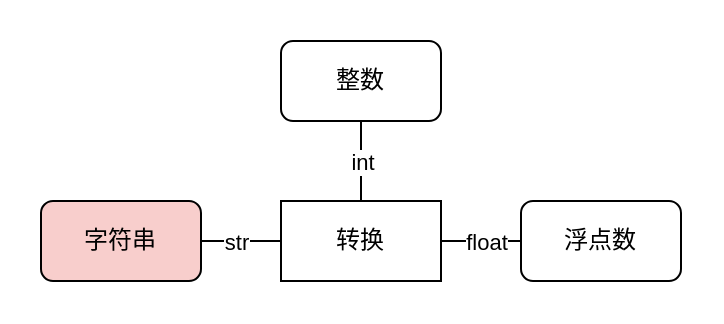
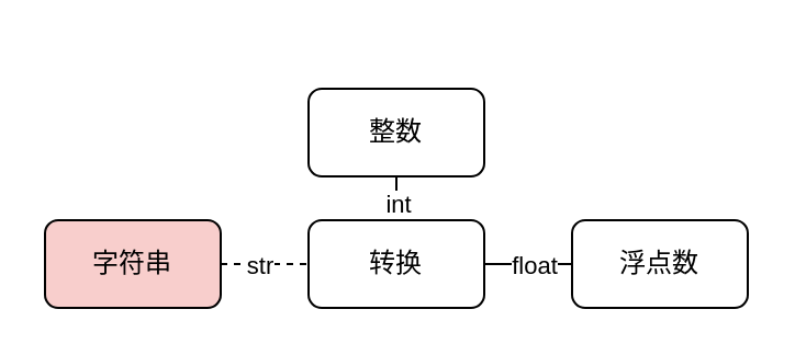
  <mxCell id="0" />
  <mxCell id="1" parent="0" />
  <mxCell id="2" style="edgeStyle=orthogonalEdgeStyle;rounded=0;orthogonalLoop=1;jettySize=auto;html=1;exitX=0.5;exitY=1;exitDx=0;exitDy=0;entryX=0.5;entryY=0;entryDx=0;entryDy=0;endArrow=none;endFill=0;" edge="1" parent="1" source="4" target="7"><mxGeometry relative="1" as="geometry" /></mxCell>
  <mxCell id="3" value="int" style="edgeLabel;html=1;align=center;verticalAlign=middle;resizable=0;points=[];" vertex="1" connectable="0" parent="2"><mxGeometry x="-0.2" relative="1" as="geometry"><mxPoint y="4" as="offset" /></mxGeometry></mxCell>
- <mxCell id="4" value="整数" style="rounded=1;whiteSpace=wrap;html=1;" vertex="1" parent="1"><mxGeometry x="140" y="20" width="80" height="40" as="geometry" /></mxCell>
+ <mxCell id="4" value="整数" style="rounded=1;whiteSpace=wrap;html=1;" vertex="1" parent="1"><mxGeometry x="140" y="40" width="80" height="40" as="geometry" /></mxCell>
  <mxCell id="5" style="edgeStyle=orthogonalEdgeStyle;rounded=0;orthogonalLoop=1;jettySize=auto;html=1;exitX=1;exitY=0.5;exitDx=0;exitDy=0;entryX=0;entryY=0.5;entryDx=0;entryDy=0;endArrow=none;endFill=0;" edge="1" parent="1" source="7" target="8"><mxGeometry relative="1" as="geometry" /></mxCell>
  <mxCell id="6" value="float" style="edgeLabel;html=1;align=center;verticalAlign=middle;resizable=0;points=[];" vertex="1" connectable="0" parent="5"><mxGeometry x="-0.159" y="-1" relative="1" as="geometry"><mxPoint x="5" y="-1" as="offset" /></mxGeometry></mxCell>
- <mxCell id="7" value="转换" style="whiteSpace=wrap;html=1;rounded=0;" vertex="1" parent="1"><mxGeometry x="140" y="100" width="80" height="40" as="geometry" /></mxCell>
+ <mxCell id="7" value="转换" style="rounded=1;whiteSpace=wrap;html=1;" vertex="1" parent="1"><mxGeometry x="140" y="100" width="80" height="40" as="geometry" /></mxCell>
  <mxCell id="8" value="浮点数" style="rounded=1;whiteSpace=wrap;html=1;" vertex="1" parent="1"><mxGeometry x="260" y="100" width="80" height="40" as="geometry" /></mxCell>
- <mxCell id="9" style="edgeStyle=orthogonalEdgeStyle;rounded=0;orthogonalLoop=1;jettySize=auto;html=1;exitX=1;exitY=0.5;exitDx=0;exitDy=0;entryX=0;entryY=0.5;entryDx=0;entryDy=0;endArrow=none;endFill=0;" edge="1" parent="1" source="11" target="7"><mxGeometry relative="1" as="geometry"><Array as="points"><mxPoint x="130" y="120" /><mxPoint x="130" y="120" /></Array></mxGeometry></mxCell>
+ <mxCell id="9" style="edgeStyle=orthogonalEdgeStyle;rounded=0;orthogonalLoop=1;jettySize=auto;html=1;exitX=1;exitY=0.5;exitDx=0;exitDy=0;entryX=0;entryY=0.5;entryDx=0;entryDy=0;endArrow=none;endFill=0;dashed=1;" edge="1" parent="1" source="11" target="7"><mxGeometry relative="1" as="geometry"><Array as="points"><mxPoint x="130" y="120" /><mxPoint x="130" y="120" /></Array></mxGeometry></mxCell>
  <mxCell id="10" value="str" style="edgeLabel;html=1;align=center;verticalAlign=middle;resizable=0;points=[];" vertex="1" connectable="0" parent="9"><mxGeometry x="-0.133" y="-1" relative="1" as="geometry"><mxPoint y="-1" as="offset" /></mxGeometry></mxCell>
  <mxCell id="11" value="字符串" style="rounded=1;whiteSpace=wrap;html=1;fillColor=#f8cecc;" vertex="1" parent="1"><mxGeometry x="20" y="100" width="80" height="40" as="geometry" /></mxCell>
